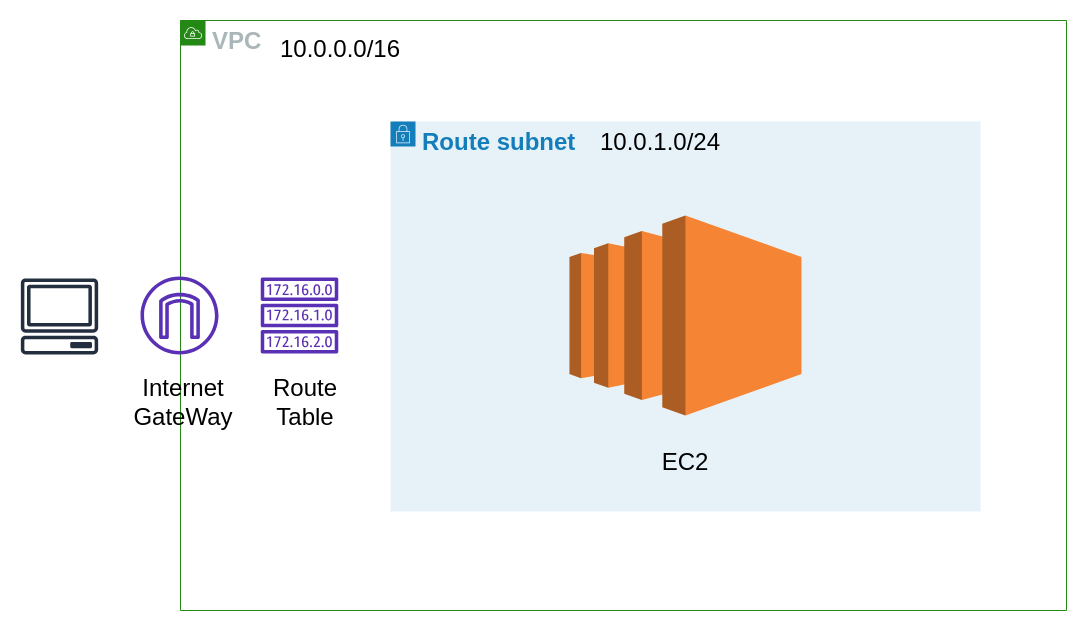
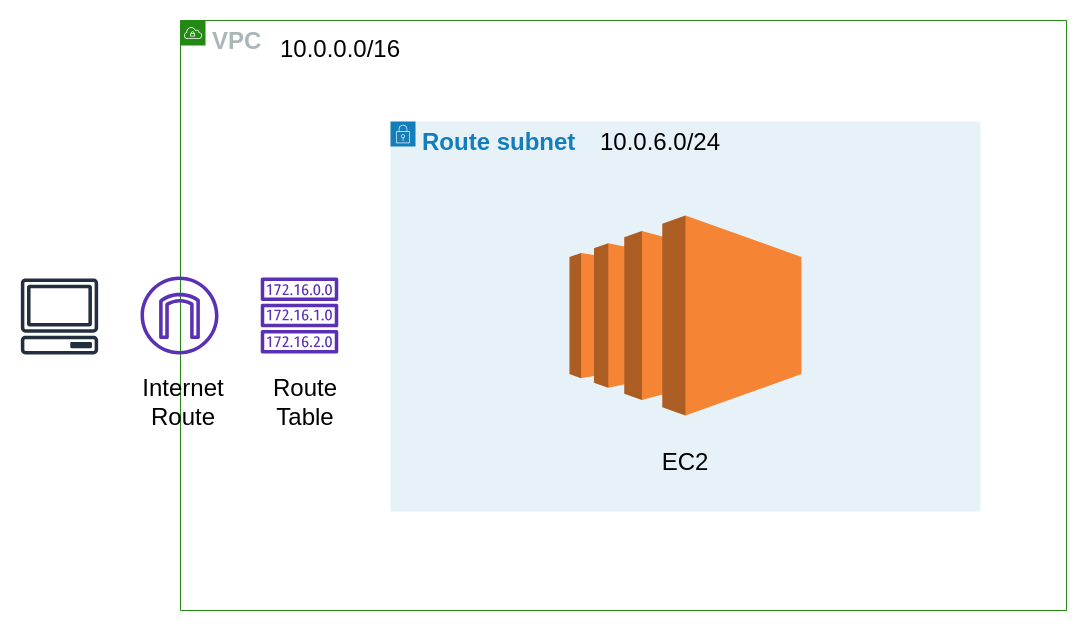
  <mxCell id="0" />
  <mxCell id="1" parent="0" />
  <mxCell id="2" value="" style="outlineConnect=0;fontColor=#232F3E;gradientColor=none;fillColor=#232F3E;strokeColor=none;dashed=0;verticalLabelPosition=bottom;verticalAlign=top;align=center;html=1;fontSize=12;fontStyle=0;aspect=fixed;pointerEvents=1;shape=mxgraph.aws4.client;" parent="1" vertex="1"><mxGeometry x="20" y="278" width="78" height="76" as="geometry" /></mxCell>
  <mxCell id="3" value="VPC" style="points=[[0,0],[0.25,0],[0.5,0],[0.75,0],[1,0],[1,0.25],[1,0.5],[1,0.75],[1,1],[0.75,1],[0.5,1],[0.25,1],[0,1],[0,0.75],[0,0.5],[0,0.25]];outlineConnect=0;gradientColor=none;html=1;whiteSpace=wrap;fontSize=24;fontStyle=1;shape=mxgraph.aws4.group;grIcon=mxgraph.aws4.group_vpc;strokeColor=#248814;fillColor=none;verticalAlign=top;align=left;spacingLeft=30;fontColor=#AAB7B8;dashed=0;rounded=1;" parent="1" vertex="1"><mxGeometry x="180" y="20" width="886" height="590" as="geometry" /></mxCell>
  <mxCell id="4" value="Route subnet" style="points=[[0,0],[0.25,0],[0.5,0],[0.75,0],[1,0],[1,0.25],[1,0.5],[1,0.75],[1,1],[0.75,1],[0.5,1],[0.25,1],[0,1],[0,0.75],[0,0.5],[0,0.25]];outlineConnect=0;gradientColor=none;html=1;whiteSpace=wrap;fontSize=24;fontStyle=1;shape=mxgraph.aws4.group;grIcon=mxgraph.aws4.group_security_group;grStroke=0;strokeColor=#147EBA;fillColor=#E6F2F8;verticalAlign=top;align=left;spacingLeft=30;fontColor=#147EBA;dashed=0;rounded=1;" parent="1" vertex="1"><mxGeometry x="390" y="121" width="590" height="390" as="geometry" /></mxCell>
  <mxCell id="5" value="" style="outlineConnect=0;fontColor=#232F3E;gradientColor=none;fillColor=#5A30B5;strokeColor=none;dashed=0;verticalLabelPosition=bottom;verticalAlign=top;align=center;html=1;fontSize=12;fontStyle=0;aspect=fixed;pointerEvents=1;shape=mxgraph.aws4.internet_gateway;rounded=1;" parent="1" vertex="1"><mxGeometry x="140" y="276" width="78" height="78" as="geometry" /></mxCell>
  <mxCell id="6" value="" style="outlineConnect=0;fontColor=#232F3E;gradientColor=none;fillColor=#5A30B5;strokeColor=none;dashed=0;verticalLabelPosition=bottom;verticalAlign=top;align=center;html=1;fontSize=12;fontStyle=0;aspect=fixed;pointerEvents=1;shape=mxgraph.aws4.route_table;rounded=1;" parent="1" vertex="1"><mxGeometry x="260" y="277" width="78" height="76" as="geometry" /></mxCell>
- <mxCell id="7" value="&lt;font style=&quot;font-size: 24px&quot;&gt;Internet &lt;br&gt;GateWay&lt;/font&gt;" style="text;html=1;strokeColor=none;fillColor=none;align=center;verticalAlign=middle;whiteSpace=wrap;rounded=0;" parent="1" vertex="1"><mxGeometry x="118" y="372" width="130" height="60" as="geometry" /></mxCell>
+ <mxCell id="7" value="&lt;font style=&quot;font-size: 24px&quot;&gt;Internet &lt;br&gt;Route&lt;/font&gt;" style="text;html=1;strokeColor=none;fillColor=none;align=center;verticalAlign=middle;whiteSpace=wrap;rounded=0;" parent="1" vertex="1"><mxGeometry x="118" y="372" width="130" height="60" as="geometry" /></mxCell>
  <mxCell id="8" value="&lt;span style=&quot;font-size: 24px&quot;&gt;Route&lt;br&gt;Table&lt;/span&gt;" style="text;html=1;strokeColor=none;fillColor=none;align=center;verticalAlign=middle;whiteSpace=wrap;rounded=0;" parent="1" vertex="1"><mxGeometry x="240" y="372" width="130" height="60" as="geometry" /></mxCell>
- <mxCell id="9" value="10.0.1.0/24" style="text;html=1;strokeColor=none;fillColor=none;align=center;verticalAlign=middle;whiteSpace=wrap;rounded=0;fontSize=24;" parent="1" vertex="1"><mxGeometry x="640" y="132" width="40" height="20" as="geometry" /></mxCell>
+ <mxCell id="9" value="10.0.6.0/24" style="text;html=1;strokeColor=none;fillColor=none;align=center;verticalAlign=middle;whiteSpace=wrap;rounded=0;fontSize=24;" parent="1" vertex="1"><mxGeometry x="640" y="132" width="40" height="20" as="geometry" /></mxCell>
  <mxCell id="10" value="10.0.0.0/16" style="text;html=1;strokeColor=none;fillColor=none;align=center;verticalAlign=middle;whiteSpace=wrap;rounded=0;fontSize=24;" parent="1" vertex="1"><mxGeometry x="320" y="39" width="40" height="20" as="geometry" /></mxCell>
  <mxCell id="11" value="" style="outlineConnect=0;dashed=0;verticalLabelPosition=bottom;verticalAlign=top;align=center;html=1;shape=mxgraph.aws3.ec2;fillColor=#F58534;gradientColor=none;" vertex="1" parent="1"><mxGeometry x="569" y="215" width="232" height="200" as="geometry" /></mxCell>
  <mxCell id="12" value="EC2" style="text;html=1;strokeColor=none;fillColor=none;align=center;verticalAlign=middle;whiteSpace=wrap;rounded=0;fontSize=24;" vertex="1" parent="1"><mxGeometry x="665" y="452" width="40" height="20" as="geometry" /></mxCell>
